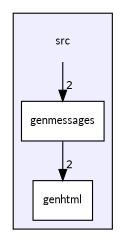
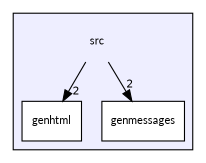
  digraph {
    compound=true
    fontname=Lato
    node [fontname=Lato fontsize=10 shape=box fillcolor=white style=filled]
    edge [fontname=Lato headlabel=2 labeldistance=1.5 labelfontname=Helvetica labelfontsize=10]
    n1 [label=src shape=plaintext fillcolor="" style=""]
    n2 [label=genhtml]
    n3 [label=genmessages]
    subgraph cluster_1 {
      bgcolor="#eeeeff"
      pencolor=black
      n1
      n2
      n3
    }
    n1 -> n3
-   n3 -> n2
+   n1 -> n2
  }
